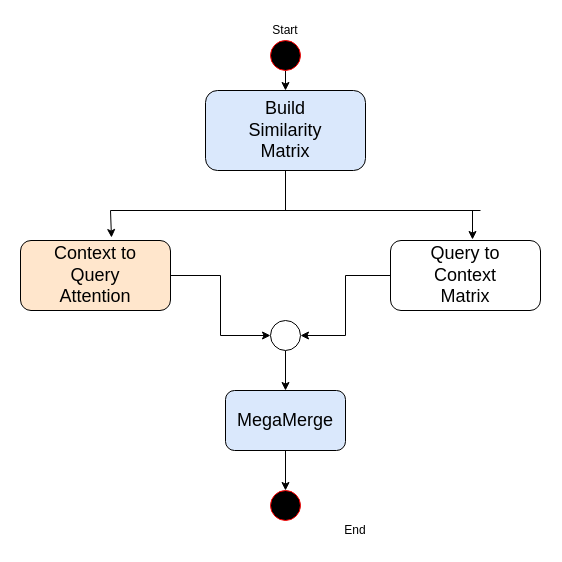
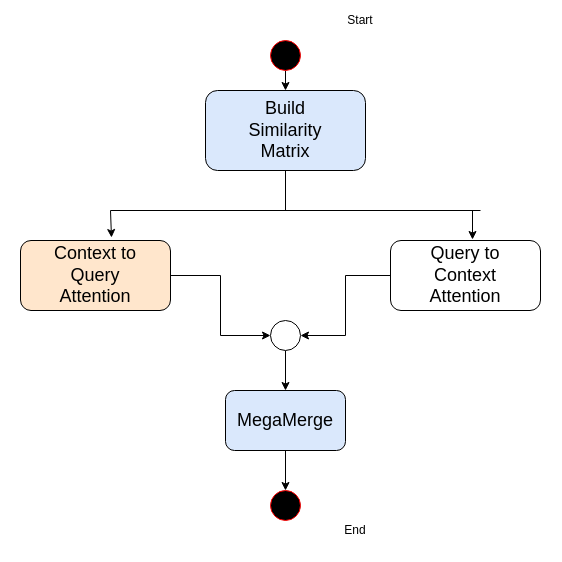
  <mxCell id="0" />
  <mxCell id="1" parent="0" />
  <mxCell id="2" style="edgeStyle=orthogonalEdgeStyle;rounded=0;orthogonalLoop=1;jettySize=auto;html=1;" edge="1" parent="1" source="3"><mxGeometry relative="1" as="geometry"><mxPoint x="285" y="90" as="targetPoint" /></mxGeometry></mxCell>
  <mxCell id="3" value="" style="ellipse;whiteSpace=wrap;html=1;aspect=fixed;fillColor=#000000;strokeColor=#FF0000;" vertex="1" parent="1"><mxGeometry x="270" y="40" width="30" height="30" as="geometry" /></mxCell>
- <mxCell id="4" value="Start" style="text;html=1;strokeColor=none;fillColor=none;align=center;verticalAlign=middle;whiteSpace=wrap;rounded=0;" vertex="1" parent="1"><mxGeometry x="265" y="20" width="40" height="20" as="geometry" /></mxCell>
+ <mxCell id="4" value="Start" style="text;html=1;strokeColor=none;fillColor=none;align=center;verticalAlign=middle;whiteSpace=wrap;rounded=0;" vertex="1" parent="1"><mxGeometry x="340" y="10" width="40" height="20" as="geometry" /></mxCell>
  <mxCell id="5" value="&lt;div&gt;&lt;font style=&quot;font-size: 18px&quot;&gt;Build&lt;/font&gt;&lt;/div&gt;&lt;div&gt;&lt;font style=&quot;font-size: 18px&quot;&gt;Similarity&lt;/font&gt;&lt;/div&gt;&lt;div&gt;&lt;font style=&quot;font-size: 18px&quot;&gt;Matrix&lt;/font&gt;&lt;br&gt;&lt;/div&gt;" style="rounded=1;whiteSpace=wrap;html=1;strokeColor=#000000;fillColor=#dae8fc;" vertex="1" parent="1"><mxGeometry x="205" y="90" width="160" height="80" as="geometry" /></mxCell>
  <mxCell id="6" style="edgeStyle=orthogonalEdgeStyle;rounded=0;orthogonalLoop=1;jettySize=auto;html=1;entryX=0;entryY=0.5;entryDx=0;entryDy=0;" edge="1" parent="1" source="7" target="11"><mxGeometry relative="1" as="geometry" /></mxCell>
  <mxCell id="7" value="&lt;div&gt;&lt;font style=&quot;font-size: 18px&quot;&gt;Context to&lt;/font&gt;&lt;/div&gt;&lt;div&gt;&lt;font style=&quot;font-size: 18px&quot;&gt;Query&lt;/font&gt;&lt;/div&gt;&lt;div&gt;&lt;font style=&quot;font-size: 18px&quot;&gt;Attention&lt;/font&gt;&lt;br&gt;&lt;/div&gt;" style="rounded=1;whiteSpace=wrap;html=1;strokeColor=#000000;fillColor=#ffe6cc;" vertex="1" parent="1"><mxGeometry x="20" y="240" width="150" height="70" as="geometry" /></mxCell>
  <mxCell id="8" style="edgeStyle=orthogonalEdgeStyle;rounded=0;orthogonalLoop=1;jettySize=auto;html=1;entryX=1;entryY=0.5;entryDx=0;entryDy=0;" edge="1" parent="1" source="9" target="11"><mxGeometry relative="1" as="geometry" /></mxCell>
- <mxCell id="9" value="&lt;div&gt;&lt;font style=&quot;font-size: 18px&quot;&gt;Query to&lt;/font&gt;&lt;/div&gt;&lt;div&gt;&lt;font style=&quot;font-size: 18px&quot;&gt;Context&lt;br&gt;&lt;/font&gt;&lt;/div&gt;&lt;div&gt;&lt;font style=&quot;font-size: 18px&quot;&gt;Matrix&lt;/font&gt;&lt;br&gt;&lt;/div&gt;" style="rounded=1;whiteSpace=wrap;html=1;strokeColor=#000000;fillColor=#FFFFFF;" vertex="1" parent="1"><mxGeometry x="390" y="240" width="150" height="70" as="geometry" /></mxCell>
+ <mxCell id="9" value="&lt;div&gt;&lt;font style=&quot;font-size: 18px&quot;&gt;Query to&lt;/font&gt;&lt;/div&gt;&lt;div&gt;&lt;font style=&quot;font-size: 18px&quot;&gt;Context&lt;br&gt;&lt;/font&gt;&lt;/div&gt;&lt;div&gt;&lt;font style=&quot;font-size: 18px&quot;&gt;Attention&lt;/font&gt;&lt;br&gt;&lt;/div&gt;" style="rounded=1;whiteSpace=wrap;html=1;strokeColor=#000000;fillColor=#FFFFFF;" vertex="1" parent="1"><mxGeometry x="390" y="240" width="150" height="70" as="geometry" /></mxCell>
  <mxCell id="10" style="edgeStyle=orthogonalEdgeStyle;rounded=0;orthogonalLoop=1;jettySize=auto;html=1;entryX=0.5;entryY=0;entryDx=0;entryDy=0;" edge="1" parent="1" source="11" target="13"><mxGeometry relative="1" as="geometry" /></mxCell>
  <mxCell id="11" value="" style="ellipse;whiteSpace=wrap;html=1;aspect=fixed;strokeColor=#000000;fillColor=#FFFFFF;" vertex="1" parent="1"><mxGeometry x="270" y="320" width="30" height="30" as="geometry" /></mxCell>
  <mxCell id="12" style="edgeStyle=orthogonalEdgeStyle;rounded=0;orthogonalLoop=1;jettySize=auto;html=1;entryX=0.5;entryY=0;entryDx=0;entryDy=0;" edge="1" parent="1" source="13" target="14"><mxGeometry relative="1" as="geometry" /></mxCell>
  <mxCell id="13" value="&lt;font style=&quot;font-size: 18px&quot;&gt;MegaMerge&lt;/font&gt;" style="rounded=1;whiteSpace=wrap;html=1;strokeColor=#000000;fillColor=#dae8fc;" vertex="1" parent="1"><mxGeometry x="225" y="390" width="120" height="60" as="geometry" /></mxCell>
  <mxCell id="14" value="" style="ellipse;whiteSpace=wrap;html=1;aspect=fixed;fillColor=#000000;strokeColor=#FF0000;" vertex="1" parent="1"><mxGeometry x="270" y="490" width="30" height="30" as="geometry" /></mxCell>
  <mxCell id="15" value="End" style="text;html=1;strokeColor=none;fillColor=none;align=center;verticalAlign=middle;whiteSpace=wrap;rounded=0;" vertex="1" parent="1"><mxGeometry x="335" y="520" width="40" height="20" as="geometry" /></mxCell>
  <mxCell id="16" value="" style="endArrow=none;html=1;exitX=0.5;exitY=1;exitDx=0;exitDy=0;" edge="1" parent="1" source="5"><mxGeometry width="50" height="50" relative="1" as="geometry"><mxPoint x="110" y="220" as="sourcePoint" /><mxPoint x="285" y="210" as="targetPoint" /></mxGeometry></mxCell>
  <mxCell id="17" value="" style="endArrow=none;html=1;" edge="1" parent="1"><mxGeometry width="50" height="50" relative="1" as="geometry"><mxPoint x="110" y="210" as="sourcePoint" /><mxPoint x="480" y="210" as="targetPoint" /></mxGeometry></mxCell>
  <mxCell id="18" value="" style="endArrow=classic;html=1;" edge="1" parent="1"><mxGeometry width="50" height="50" relative="1" as="geometry"><mxPoint x="110" y="210" as="sourcePoint" /><mxPoint x="111" y="237" as="targetPoint" /></mxGeometry></mxCell>
  <mxCell id="19" value="" style="endArrow=classic;html=1;" edge="1" parent="1"><mxGeometry width="50" height="50" relative="1" as="geometry"><mxPoint x="472" y="210" as="sourcePoint" /><mxPoint x="472" y="239" as="targetPoint" /></mxGeometry></mxCell>
